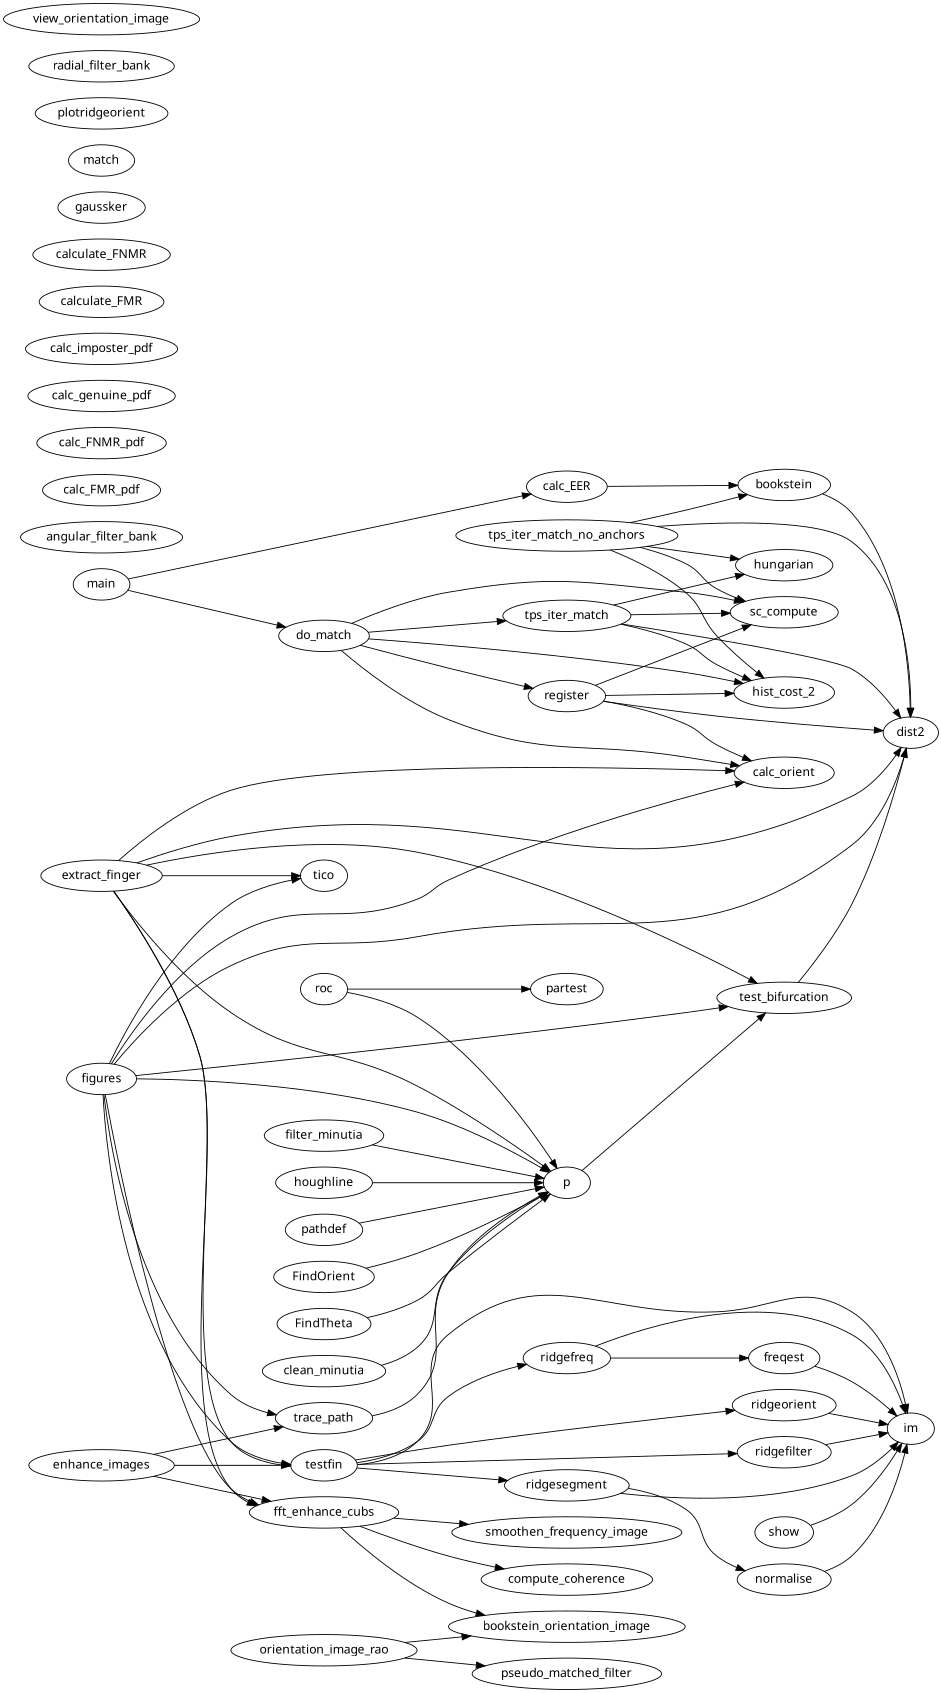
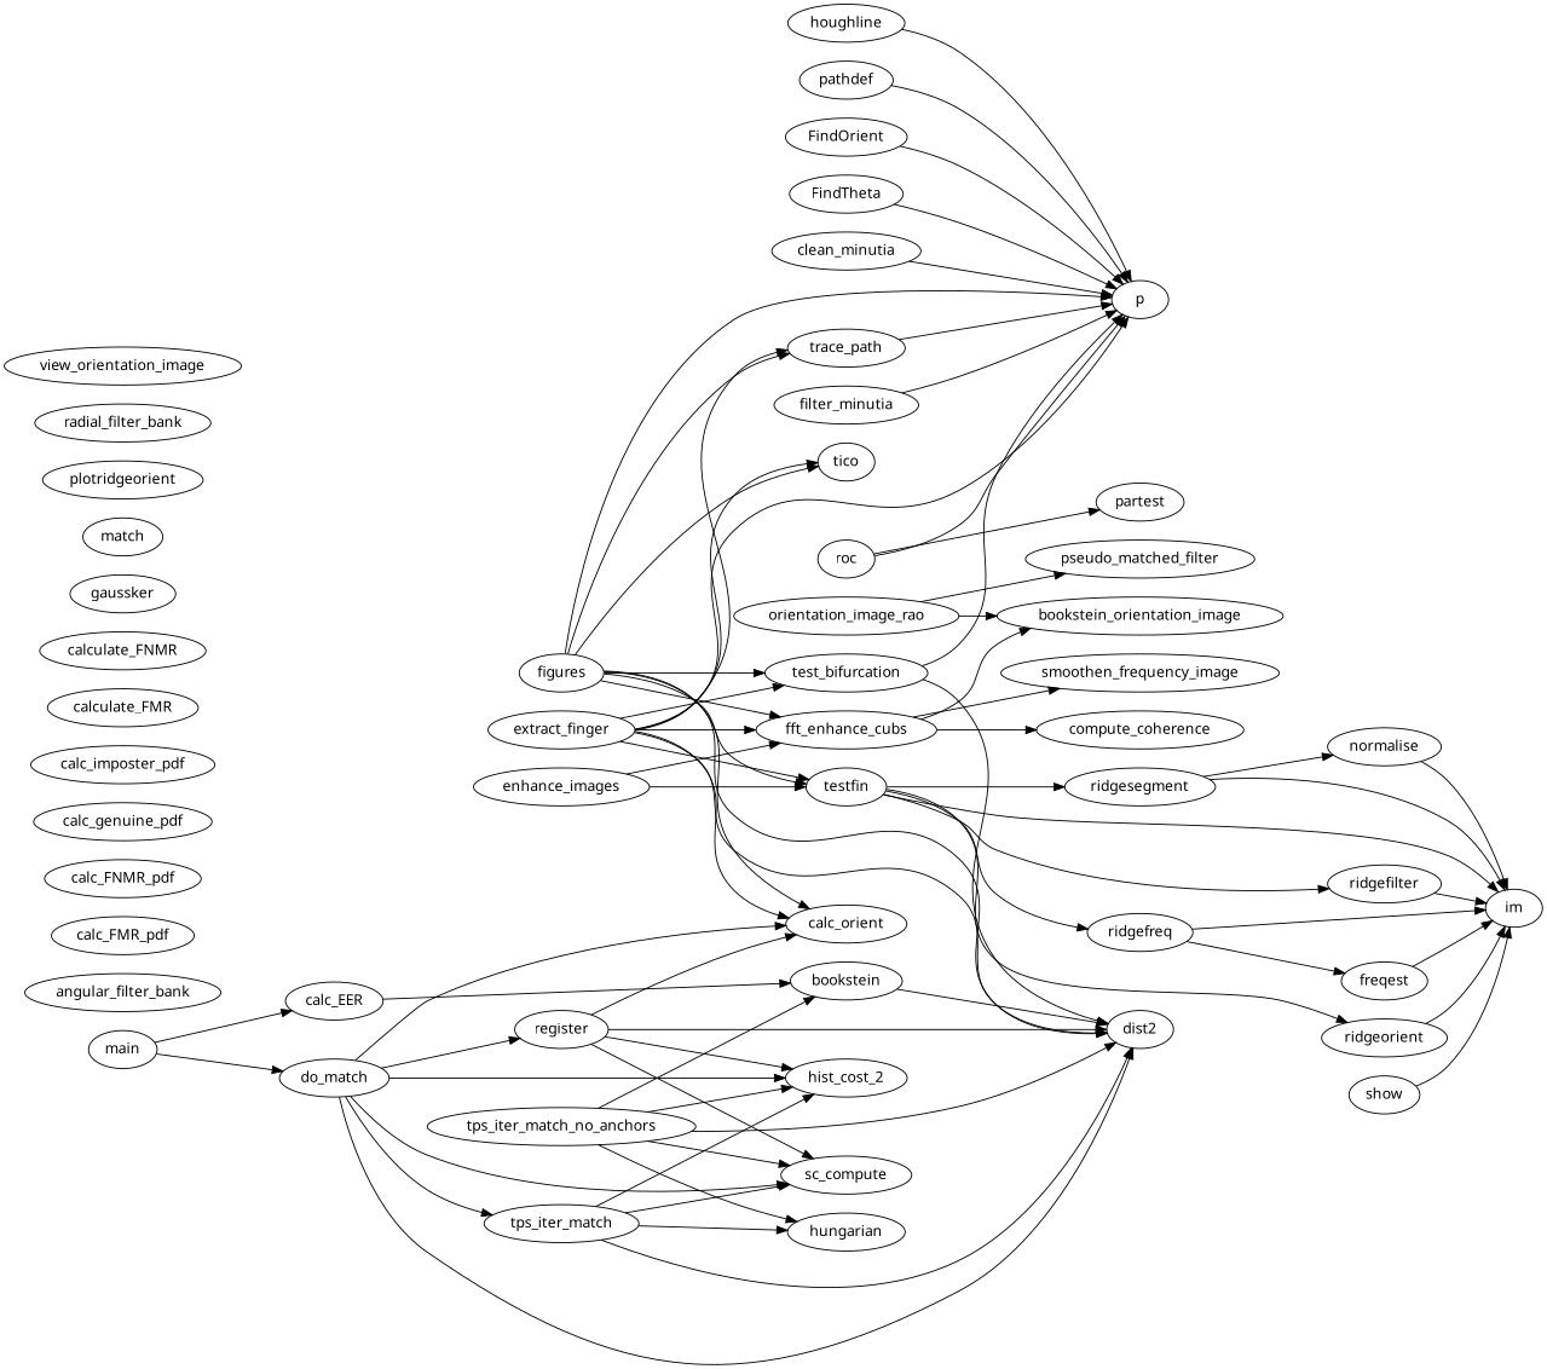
  digraph {
    fontname="Noto Sans"
    rankdir=LR
    node [fontname="Noto Sans"]
    edge [fontname="Noto Sans"]
    FindOrient
    p
    FindTheta
    bookstein
    dist2
    clean_minutia
    do_match
    calc_orient
    hist_cost_2
    register
    sc_compute
    tps_iter_match
    hungarian
    enhance_images
    fft_enhance_cubs
    testfin
    compute_coherence
    smoothen_frequency_image
    n19 [label=bookstein_orientation_image]
    im
    ridgefilter
    ridgefreq
    ridgeorient
    ridgesegment
    freqest
    normalise
    extract_finger
    test_bifurcation
    tico
    trace_path
    figures
    filter_minutia
    houghline
    main
    calc_EER
    orientation_image_rao
    pseudo_matched_filter
    pathdef
    roc
    partest
    show
    tps_iter_match_no_anchors
    angular_filter_bank
    calc_FMR_pdf
    calc_FNMR_pdf
    calc_genuine_pdf
    calc_imposter_pdf
    calculate_FMR
    calculate_FNMR
    gaussker
    match
    plotridgeorient
    radial_filter_bank
    view_orientation_image
    FindOrient -> p
    FindTheta -> p
    bookstein -> dist2
    clean_minutia -> p
+   do_match -> dist2
    do_match -> calc_orient
    do_match -> hist_cost_2
    do_match -> register
    do_match -> sc_compute
    do_match -> tps_iter_match
    register -> dist2
    register -> calc_orient
    register -> hist_cost_2
    register -> sc_compute
    tps_iter_match -> dist2
    tps_iter_match -> hist_cost_2
    tps_iter_match -> sc_compute
    tps_iter_match -> hungarian
    enhance_images -> fft_enhance_cubs
    enhance_images -> testfin
    fft_enhance_cubs -> compute_coherence
    fft_enhance_cubs -> smoothen_frequency_image
    fft_enhance_cubs -> n19
    testfin -> im
    testfin -> ridgefilter
    testfin -> ridgefreq
    testfin -> ridgeorient
    testfin -> ridgesegment
    ridgefilter -> im
    ridgefreq -> im
    ridgefreq -> freqest
    ridgeorient -> im
    ridgesegment -> im
    ridgesegment -> normalise
    freqest -> im
    normalise -> im
    extract_finger -> p
    extract_finger -> dist2
    extract_finger -> calc_orient
    extract_finger -> fft_enhance_cubs
    extract_finger -> testfin
    extract_finger -> test_bifurcation
    extract_finger -> tico
-   enhance_images -> trace_path
-   p -> test_bifurcation
+   extract_finger -> trace_path
+   test_bifurcation -> p
    test_bifurcation -> dist2
    trace_path -> p
    figures -> p
    figures -> dist2
    figures -> calc_orient
    figures -> fft_enhance_cubs
    figures -> testfin
    figures -> test_bifurcation
    figures -> tico
    figures -> trace_path
    filter_minutia -> p
    houghline -> p
    main -> do_match
    main -> calc_EER
    calc_EER -> bookstein
    orientation_image_rao -> n19
    orientation_image_rao -> pseudo_matched_filter
    pathdef -> p
    roc -> p
    roc -> partest
    show -> im
    tps_iter_match_no_anchors -> bookstein
    tps_iter_match_no_anchors -> dist2
    tps_iter_match_no_anchors -> hist_cost_2
    tps_iter_match_no_anchors -> sc_compute
    tps_iter_match_no_anchors -> hungarian
  }
